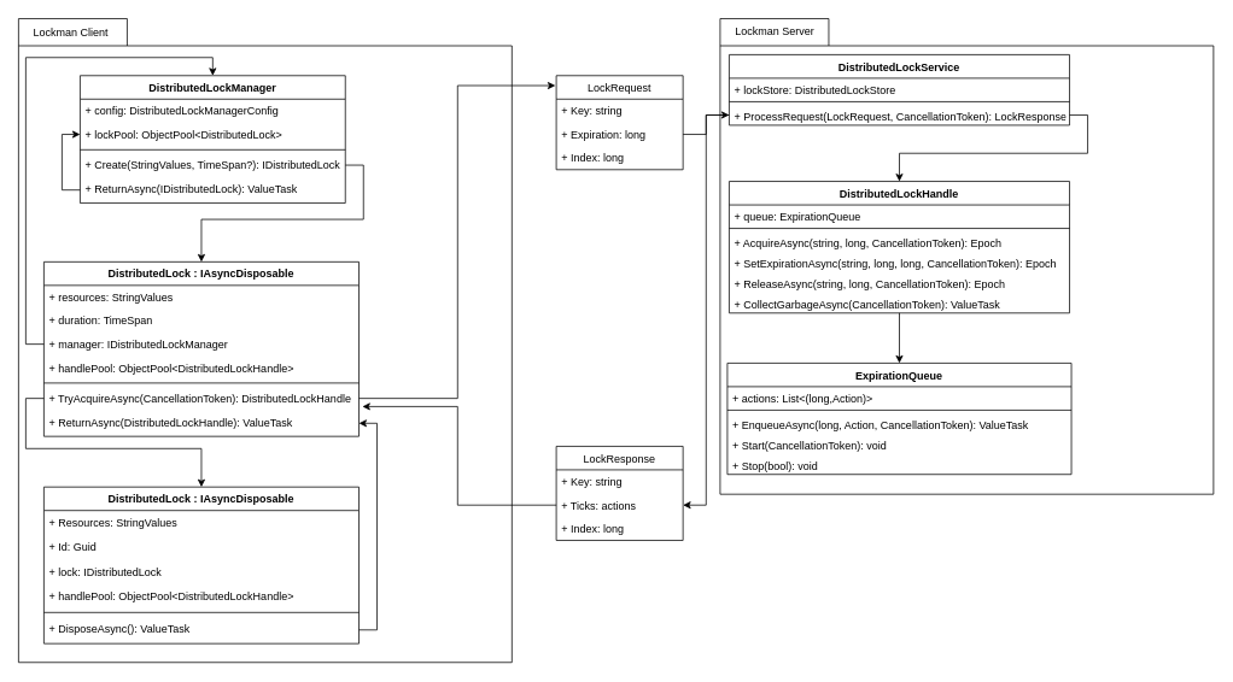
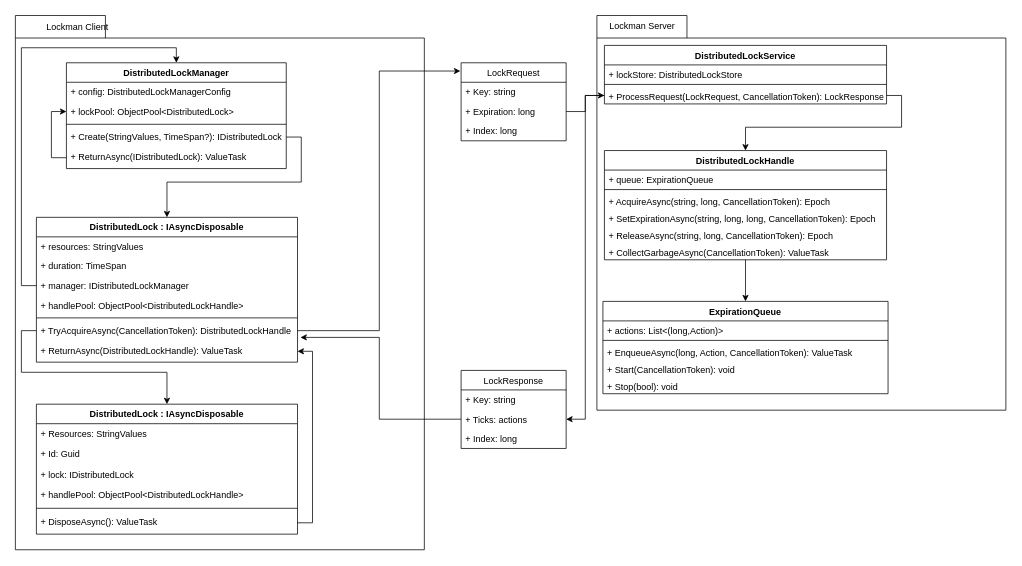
  <mxCell id="0" />
  <mxCell id="1" parent="0" />
  <mxCell id="2" value="" style="group" parent="1" vertex="1" connectable="0"><mxGeometry x="795" y="20" width="545" height="591" as="geometry" /></mxCell>
  <mxCell id="3" value="" style="shape=folder;fontStyle=1;spacingTop=10;tabWidth=120;tabHeight=30;tabPosition=left;html=1;" parent="2" vertex="1"><mxGeometry width="545" height="526" as="geometry" /></mxCell>
  <mxCell id="4" value="DistributedLockHandle" style="swimlane;fontStyle=1;align=center;verticalAlign=top;childLayout=stackLayout;horizontal=1;startSize=26;horizontalStack=0;resizeParent=1;resizeParentMax=0;resizeLast=0;collapsible=1;marginBottom=0;" parent="2" vertex="1"><mxGeometry x="10" y="179.997" width="376" height="145.587" as="geometry" /></mxCell>
  <mxCell id="5" value="+ queue: ExpirationQueue" style="text;strokeColor=none;fillColor=none;align=left;verticalAlign=top;spacingLeft=4;spacingRight=4;overflow=hidden;rotatable=0;points=[[0,0.5],[1,0.5]];portConstraint=eastwest;" parent="4" vertex="1"><mxGeometry y="26" width="376" height="22.531" as="geometry" /></mxCell>
  <mxCell id="6" value="" style="line;strokeWidth=1;fillColor=none;align=left;verticalAlign=middle;spacingTop=-1;spacingLeft=3;spacingRight=3;rotatable=0;labelPosition=right;points=[];portConstraint=eastwest;" parent="4" vertex="1"><mxGeometry y="48.531" width="376" height="6.933" as="geometry" /></mxCell>
  <mxCell id="7" value="+ AcquireAsync(string, long, CancellationToken): Epoch&#10;" style="text;strokeColor=none;fillColor=none;align=left;verticalAlign=top;spacingLeft=4;spacingRight=4;overflow=hidden;rotatable=0;points=[[0,0.5],[1,0.5]];portConstraint=eastwest;" parent="4" vertex="1"><mxGeometry y="55.463" width="376" height="22.531" as="geometry" /></mxCell>
  <mxCell id="8" value="+ SetExpirationAsync(string, long, long, CancellationToken): Epoch&#10;" style="text;strokeColor=none;fillColor=none;align=left;verticalAlign=top;spacingLeft=4;spacingRight=4;overflow=hidden;rotatable=0;points=[[0,0.5],[1,0.5]];portConstraint=eastwest;" parent="4" vertex="1"><mxGeometry y="77.994" width="376" height="22.531" as="geometry" /></mxCell>
  <mxCell id="9" value="+ ReleaseAsync(string, long, CancellationToken): Epoch&#10;" style="text;strokeColor=none;fillColor=none;align=left;verticalAlign=top;spacingLeft=4;spacingRight=4;overflow=hidden;rotatable=0;points=[[0,0.5],[1,0.5]];portConstraint=eastwest;" parent="4" vertex="1"><mxGeometry y="100.525" width="376" height="22.531" as="geometry" /></mxCell>
  <mxCell id="10" value="+ CollectGarbageAsync(CancellationToken): ValueTask&#10;" style="text;strokeColor=none;fillColor=none;align=left;verticalAlign=top;spacingLeft=4;spacingRight=4;overflow=hidden;rotatable=0;points=[[0,0.5],[1,0.5]];portConstraint=eastwest;" parent="4" vertex="1"><mxGeometry y="123.056" width="376" height="22.531" as="geometry" /></mxCell>
  <mxCell id="11" style="edgeStyle=orthogonalEdgeStyle;rounded=0;orthogonalLoop=1;jettySize=auto;html=1;" parent="2" source="4" target="18" edge="1"><mxGeometry relative="1" as="geometry" /></mxCell>
  <mxCell id="12" value="DistributedLockService&#10;" style="swimlane;fontStyle=1;align=center;verticalAlign=top;childLayout=stackLayout;horizontal=1;startSize=26;horizontalStack=0;resizeParent=1;resizeParentMax=0;resizeLast=0;collapsible=1;marginBottom=0;" parent="2" vertex="1"><mxGeometry x="10" y="39.862" width="376" height="77.994" as="geometry" /></mxCell>
  <mxCell id="13" value="+ lockStore: DistributedLockStore" style="text;strokeColor=none;fillColor=none;align=left;verticalAlign=top;spacingLeft=4;spacingRight=4;overflow=hidden;rotatable=0;points=[[0,0.5],[1,0.5]];portConstraint=eastwest;" parent="12" vertex="1"><mxGeometry y="26" width="376" height="22.531" as="geometry" /></mxCell>
  <mxCell id="14" value="" style="line;strokeWidth=1;fillColor=none;align=left;verticalAlign=middle;spacingTop=-1;spacingLeft=3;spacingRight=3;rotatable=0;labelPosition=right;points=[];portConstraint=eastwest;" parent="12" vertex="1"><mxGeometry y="48.531" width="376" height="6.933" as="geometry" /></mxCell>
  <mxCell id="15" value="+ ProcessRequest(LockRequest, CancellationToken): LockResponse" style="text;strokeColor=none;fillColor=none;align=left;verticalAlign=top;spacingLeft=4;spacingRight=4;overflow=hidden;rotatable=0;points=[[0,0.5],[1,0.5]];portConstraint=eastwest;" parent="12" vertex="1"><mxGeometry y="55.463" width="376" height="22.531" as="geometry" /></mxCell>
  <mxCell id="16" value="Lockman Server" style="text;html=1;align=center;verticalAlign=middle;resizable=0;points=[];autosize=1;" parent="2" vertex="1"><mxGeometry x="11" y="6.066" width="97" height="18" as="geometry" /></mxCell>
  <mxCell id="17" style="edgeStyle=orthogonalEdgeStyle;rounded=0;orthogonalLoop=1;jettySize=auto;html=1;exitX=1;exitY=0.5;exitDx=0;exitDy=0;entryX=0.5;entryY=0;entryDx=0;entryDy=0;" parent="2" source="15" target="4" edge="1"><mxGeometry relative="1" as="geometry" /></mxCell>
  <mxCell id="18" value="ExpirationQueue" style="swimlane;fontStyle=1;align=center;verticalAlign=top;childLayout=stackLayout;horizontal=1;startSize=26;horizontalStack=0;resizeParent=1;resizeParentMax=0;resizeLast=0;collapsible=1;marginBottom=0;" parent="2" vertex="1"><mxGeometry x="8" y="380.999" width="380" height="123.056" as="geometry" /></mxCell>
  <mxCell id="19" value="+ actions: List&lt;(long,Action)&gt;" style="text;strokeColor=none;fillColor=none;align=left;verticalAlign=top;spacingLeft=4;spacingRight=4;overflow=hidden;rotatable=0;points=[[0,0.5],[1,0.5]];portConstraint=eastwest;" parent="18" vertex="1"><mxGeometry y="26" width="380" height="22.531" as="geometry" /></mxCell>
  <mxCell id="20" value="" style="line;strokeWidth=1;fillColor=none;align=left;verticalAlign=middle;spacingTop=-1;spacingLeft=3;spacingRight=3;rotatable=0;labelPosition=right;points=[];portConstraint=eastwest;" parent="18" vertex="1"><mxGeometry y="48.531" width="380" height="6.933" as="geometry" /></mxCell>
  <mxCell id="21" value="+ EnqueueAsync(long, Action, CancellationToken): ValueTask&#10;" style="text;strokeColor=none;fillColor=none;align=left;verticalAlign=top;spacingLeft=4;spacingRight=4;overflow=hidden;rotatable=0;points=[[0,0.5],[1,0.5]];portConstraint=eastwest;" parent="18" vertex="1"><mxGeometry y="55.463" width="380" height="22.531" as="geometry" /></mxCell>
  <mxCell id="22" value="+ Start(CancellationToken): void&#10;&#10;" style="text;strokeColor=none;fillColor=none;align=left;verticalAlign=top;spacingLeft=4;spacingRight=4;overflow=hidden;rotatable=0;points=[[0,0.5],[1,0.5]];portConstraint=eastwest;" parent="18" vertex="1"><mxGeometry y="77.994" width="380" height="22.531" as="geometry" /></mxCell>
  <mxCell id="23" value="+ Stop(bool): void" style="text;strokeColor=none;fillColor=none;align=left;verticalAlign=top;spacingLeft=4;spacingRight=4;overflow=hidden;rotatable=0;points=[[0,0.5],[1,0.5]];portConstraint=eastwest;" parent="18" vertex="1"><mxGeometry y="100.525" width="380" height="22.531" as="geometry" /></mxCell>
  <mxCell id="24" value="" style="group" parent="1" vertex="1" connectable="0"><mxGeometry x="20" y="20" width="545" height="712" as="geometry" /></mxCell>
  <mxCell id="25" value="" style="shape=folder;fontStyle=1;spacingTop=10;tabWidth=120;tabHeight=30;tabPosition=left;html=1;" parent="24" vertex="1"><mxGeometry width="545" height="712.0" as="geometry" /></mxCell>
  <mxCell id="26" value="DistributedLock : IAsyncDisposable&#10;" style="swimlane;fontStyle=1;align=center;verticalAlign=top;childLayout=stackLayout;horizontal=1;startSize=26;horizontalStack=0;resizeParent=1;resizeParentMax=0;resizeLast=0;collapsible=1;marginBottom=0;" parent="24" vertex="1"><mxGeometry x="28" y="517.996" width="348" height="173.202" as="geometry" /></mxCell>
  <mxCell id="27" value="+ Resources: StringValues" style="text;strokeColor=none;fillColor=none;align=left;verticalAlign=top;spacingLeft=4;spacingRight=4;overflow=hidden;rotatable=0;points=[[0,0.5],[1,0.5]];portConstraint=eastwest;" parent="26" vertex="1"><mxGeometry y="26" width="348" height="27.144" as="geometry" /></mxCell>
  <mxCell id="28" value="+ Id: Guid" style="text;strokeColor=none;fillColor=none;align=left;verticalAlign=top;spacingLeft=4;spacingRight=4;overflow=hidden;rotatable=0;points=[[0,0.5],[1,0.5]];portConstraint=eastwest;" parent="26" vertex="1"><mxGeometry y="53.144" width="348" height="27.144" as="geometry" /></mxCell>
  <mxCell id="29" value="+ lock: IDistributedLock" style="text;strokeColor=none;fillColor=none;align=left;verticalAlign=top;spacingLeft=4;spacingRight=4;overflow=hidden;rotatable=0;points=[[0,0.5],[1,0.5]];portConstraint=eastwest;" parent="26" vertex="1"><mxGeometry y="80.287" width="348" height="27.144" as="geometry" /></mxCell>
  <mxCell id="30" value="+ handlePool: ObjectPool&lt;DistributedLockHandle&gt;" style="text;strokeColor=none;fillColor=none;align=left;verticalAlign=top;spacingLeft=4;spacingRight=4;overflow=hidden;rotatable=0;points=[[0,0.5],[1,0.5]];portConstraint=eastwest;" parent="26" vertex="1"><mxGeometry y="107.431" width="348" height="27.144" as="geometry" /></mxCell>
  <mxCell id="31" value="" style="line;strokeWidth=1;fillColor=none;align=left;verticalAlign=middle;spacingTop=-1;spacingLeft=3;spacingRight=3;rotatable=0;labelPosition=right;points=[];portConstraint=eastwest;" parent="26" vertex="1"><mxGeometry y="134.575" width="348" height="8.352" as="geometry" /></mxCell>
  <mxCell id="32" value="+ DisposeAsync(): ValueTask" style="text;strokeColor=none;fillColor=none;align=left;verticalAlign=top;spacingLeft=4;spacingRight=4;overflow=hidden;rotatable=0;points=[[0,0.5],[1,0.5]];portConstraint=eastwest;" parent="26" vertex="1"><mxGeometry y="142.927" width="348" height="30.276" as="geometry" /></mxCell>
- <mxCell id="33" value="Lockman Client&amp;nbsp;" style="text;html=1;align=center;verticalAlign=middle;resizable=0;points=[];autosize=1;" vertex="1" parent="24"><mxGeometry x="11" y="6.996" width="96" height="18" as="geometry" /></mxCell>
+ <mxCell id="33" value="Lockman Client&amp;nbsp;" style="text;html=1;align=center;verticalAlign=middle;resizable=0;points=[];autosize=1;" vertex="1" parent="24"><mxGeometry x="36" y="6.996" width="96" height="18" as="geometry" /></mxCell>
  <mxCell id="34" style="edgeStyle=orthogonalEdgeStyle;rounded=0;orthogonalLoop=1;jettySize=auto;html=1;exitX=1;exitY=0.5;exitDx=0;exitDy=0;entryX=0.5;entryY=0;entryDx=0;entryDy=0;" parent="1" source="41" target="44" edge="1"><mxGeometry relative="1" as="geometry" /></mxCell>
  <mxCell id="35" style="edgeStyle=orthogonalEdgeStyle;rounded=0;orthogonalLoop=1;jettySize=auto;html=1;exitX=0;exitY=0.5;exitDx=0;exitDy=0;entryX=0.5;entryY=0;entryDx=0;entryDy=0;" parent="1" source="47" target="37" edge="1"><mxGeometry relative="1" as="geometry" /></mxCell>
  <mxCell id="36" style="edgeStyle=orthogonalEdgeStyle;rounded=0;orthogonalLoop=1;jettySize=auto;html=1;exitX=1;exitY=0.5;exitDx=0;exitDy=0;entryX=-0.007;entryY=0.106;entryDx=0;entryDy=0;entryPerimeter=0;" parent="1" source="50" target="52" edge="1"><mxGeometry relative="1" as="geometry" /></mxCell>
  <mxCell id="37" value="DistributedLockManager&#10;" style="swimlane;fontStyle=1;align=center;verticalAlign=top;childLayout=stackLayout;horizontal=1;startSize=26;horizontalStack=0;resizeParent=1;resizeParentMax=0;resizeLast=0;collapsible=1;marginBottom=0;" parent="1" vertex="1"><mxGeometry x="88" y="83" width="293" height="141" as="geometry" /></mxCell>
  <mxCell id="38" value="+ config: DistributedLockManagerConfig" style="text;strokeColor=none;fillColor=none;align=left;verticalAlign=top;spacingLeft=4;spacingRight=4;overflow=hidden;rotatable=0;points=[[0,0.5],[1,0.5]];portConstraint=eastwest;" parent="37" vertex="1"><mxGeometry y="26" width="293" height="26" as="geometry" /></mxCell>
  <mxCell id="39" value="+ lockPool: ObjectPool&lt;DistributedLock&gt;" style="text;strokeColor=none;fillColor=none;align=left;verticalAlign=top;spacingLeft=4;spacingRight=4;overflow=hidden;rotatable=0;points=[[0,0.5],[1,0.5]];portConstraint=eastwest;" parent="37" vertex="1"><mxGeometry y="52" width="293" height="26" as="geometry" /></mxCell>
  <mxCell id="40" value="" style="line;strokeWidth=1;fillColor=none;align=left;verticalAlign=middle;spacingTop=-1;spacingLeft=3;spacingRight=3;rotatable=0;labelPosition=right;points=[];portConstraint=eastwest;" parent="37" vertex="1"><mxGeometry y="78" width="293" height="8" as="geometry" /></mxCell>
  <mxCell id="41" value="+ Create(StringValues, TimeSpan?): IDistributedLock" style="text;strokeColor=none;fillColor=none;align=left;verticalAlign=top;spacingLeft=4;spacingRight=4;overflow=hidden;rotatable=0;points=[[0,0.5],[1,0.5]];portConstraint=eastwest;" parent="37" vertex="1"><mxGeometry y="86" width="293" height="26" as="geometry" /></mxCell>
  <mxCell id="42" style="edgeStyle=orthogonalEdgeStyle;rounded=0;orthogonalLoop=1;jettySize=auto;html=1;exitX=0;exitY=0.5;exitDx=0;exitDy=0;entryX=0;entryY=0.5;entryDx=0;entryDy=0;" parent="37" source="43" target="39" edge="1"><mxGeometry relative="1" as="geometry" /></mxCell>
  <mxCell id="43" value="+ ReturnAsync(IDistributedLock): ValueTask" style="text;strokeColor=none;fillColor=none;align=left;verticalAlign=top;spacingLeft=4;spacingRight=4;overflow=hidden;rotatable=0;points=[[0,0.5],[1,0.5]];portConstraint=eastwest;" parent="37" vertex="1"><mxGeometry y="112" width="293" height="29" as="geometry" /></mxCell>
  <mxCell id="44" value="DistributedLock : IAsyncDisposable&#10;" style="swimlane;fontStyle=1;align=center;verticalAlign=top;childLayout=stackLayout;horizontal=1;startSize=26;horizontalStack=0;resizeParent=1;resizeParentMax=0;resizeLast=0;collapsible=1;marginBottom=0;" parent="1" vertex="1"><mxGeometry x="48" y="289" width="348" height="193" as="geometry" /></mxCell>
  <mxCell id="45" value="+ resources: StringValues" style="text;strokeColor=none;fillColor=none;align=left;verticalAlign=top;spacingLeft=4;spacingRight=4;overflow=hidden;rotatable=0;points=[[0,0.5],[1,0.5]];portConstraint=eastwest;" parent="44" vertex="1"><mxGeometry y="26" width="348" height="26" as="geometry" /></mxCell>
  <mxCell id="46" value="+ duration: TimeSpan" style="text;strokeColor=none;fillColor=none;align=left;verticalAlign=top;spacingLeft=4;spacingRight=4;overflow=hidden;rotatable=0;points=[[0,0.5],[1,0.5]];portConstraint=eastwest;" parent="44" vertex="1"><mxGeometry y="52" width="348" height="26" as="geometry" /></mxCell>
  <mxCell id="47" value="+ manager: IDistributedLockManager" style="text;strokeColor=none;fillColor=none;align=left;verticalAlign=top;spacingLeft=4;spacingRight=4;overflow=hidden;rotatable=0;points=[[0,0.5],[1,0.5]];portConstraint=eastwest;" parent="44" vertex="1"><mxGeometry y="78" width="348" height="26" as="geometry" /></mxCell>
  <mxCell id="48" value="+ handlePool: ObjectPool&lt;DistributedLockHandle&gt;" style="text;strokeColor=none;fillColor=none;align=left;verticalAlign=top;spacingLeft=4;spacingRight=4;overflow=hidden;rotatable=0;points=[[0,0.5],[1,0.5]];portConstraint=eastwest;" parent="44" vertex="1"><mxGeometry y="104" width="348" height="26" as="geometry" /></mxCell>
  <mxCell id="49" value="" style="line;strokeWidth=1;fillColor=none;align=left;verticalAlign=middle;spacingTop=-1;spacingLeft=3;spacingRight=3;rotatable=0;labelPosition=right;points=[];portConstraint=eastwest;" parent="44" vertex="1"><mxGeometry y="130" width="348" height="8" as="geometry" /></mxCell>
  <mxCell id="50" value="+ TryAcquireAsync(CancellationToken): DistributedLockHandle" style="text;strokeColor=none;fillColor=none;align=left;verticalAlign=top;spacingLeft=4;spacingRight=4;overflow=hidden;rotatable=0;points=[[0,0.5],[1,0.5]];portConstraint=eastwest;" parent="44" vertex="1"><mxGeometry y="138" width="348" height="26" as="geometry" /></mxCell>
  <mxCell id="51" value="+ ReturnAsync(DistributedLockHandle): ValueTask" style="text;strokeColor=none;fillColor=none;align=left;verticalAlign=top;spacingLeft=4;spacingRight=4;overflow=hidden;rotatable=0;points=[[0,0.5],[1,0.5]];portConstraint=eastwest;" parent="44" vertex="1"><mxGeometry y="164" width="348" height="29" as="geometry" /></mxCell>
  <mxCell id="52" value="LockRequest" style="swimlane;fontStyle=0;childLayout=stackLayout;horizontal=1;startSize=26;fillColor=none;horizontalStack=0;resizeParent=1;resizeParentMax=0;resizeLast=0;collapsible=1;marginBottom=0;" parent="1" vertex="1"><mxGeometry x="614" y="83" width="140" height="104" as="geometry" /></mxCell>
  <mxCell id="53" value="+ Key: string" style="text;strokeColor=none;fillColor=none;align=left;verticalAlign=top;spacingLeft=4;spacingRight=4;overflow=hidden;rotatable=0;points=[[0,0.5],[1,0.5]];portConstraint=eastwest;" parent="52" vertex="1"><mxGeometry y="26" width="140" height="26" as="geometry" /></mxCell>
  <mxCell id="54" value="+ Expiration: long&#10;" style="text;strokeColor=none;fillColor=none;align=left;verticalAlign=top;spacingLeft=4;spacingRight=4;overflow=hidden;rotatable=0;points=[[0,0.5],[1,0.5]];portConstraint=eastwest;" parent="52" vertex="1"><mxGeometry y="52" width="140" height="26" as="geometry" /></mxCell>
  <mxCell id="55" value="+ Index: long" style="text;strokeColor=none;fillColor=none;align=left;verticalAlign=top;spacingLeft=4;spacingRight=4;overflow=hidden;rotatable=0;points=[[0,0.5],[1,0.5]];portConstraint=eastwest;" parent="52" vertex="1"><mxGeometry y="78" width="140" height="26" as="geometry" /></mxCell>
  <mxCell id="56" value="LockResponse" style="swimlane;fontStyle=0;childLayout=stackLayout;horizontal=1;startSize=26;fillColor=none;horizontalStack=0;resizeParent=1;resizeParentMax=0;resizeLast=0;collapsible=1;marginBottom=0;" parent="1" vertex="1"><mxGeometry x="614" y="493" width="140" height="104" as="geometry" /></mxCell>
  <mxCell id="57" value="+ Key: string" style="text;strokeColor=none;fillColor=none;align=left;verticalAlign=top;spacingLeft=4;spacingRight=4;overflow=hidden;rotatable=0;points=[[0,0.5],[1,0.5]];portConstraint=eastwest;" parent="56" vertex="1"><mxGeometry y="26" width="140" height="26" as="geometry" /></mxCell>
  <mxCell id="58" value="+ Ticks: actions&#10;" style="text;strokeColor=none;fillColor=none;align=left;verticalAlign=top;spacingLeft=4;spacingRight=4;overflow=hidden;rotatable=0;points=[[0,0.5],[1,0.5]];portConstraint=eastwest;" parent="56" vertex="1"><mxGeometry y="52" width="140" height="26" as="geometry" /></mxCell>
  <mxCell id="59" value="+ Index: long" style="text;strokeColor=none;fillColor=none;align=left;verticalAlign=top;spacingLeft=4;spacingRight=4;overflow=hidden;rotatable=0;points=[[0,0.5],[1,0.5]];portConstraint=eastwest;" parent="56" vertex="1"><mxGeometry y="78" width="140" height="26" as="geometry" /></mxCell>
  <mxCell id="60" style="edgeStyle=orthogonalEdgeStyle;rounded=0;orthogonalLoop=1;jettySize=auto;html=1;exitX=0;exitY=0.5;exitDx=0;exitDy=0;entryX=1.011;entryY=-0.138;entryDx=0;entryDy=0;entryPerimeter=0;" parent="1" source="58" target="51" edge="1"><mxGeometry relative="1" as="geometry" /></mxCell>
  <mxCell id="61" style="edgeStyle=orthogonalEdgeStyle;rounded=0;orthogonalLoop=1;jettySize=auto;html=1;exitX=1;exitY=0.5;exitDx=0;exitDy=0;entryX=0;entryY=0.5;entryDx=0;entryDy=0;" parent="1" source="54" target="15" edge="1"><mxGeometry relative="1" as="geometry" /></mxCell>
  <mxCell id="62" style="edgeStyle=orthogonalEdgeStyle;rounded=0;orthogonalLoop=1;jettySize=auto;html=1;exitX=0;exitY=0.5;exitDx=0;exitDy=0;entryX=1;entryY=0.5;entryDx=0;entryDy=0;" parent="1" source="15" target="58" edge="1"><mxGeometry relative="1" as="geometry" /></mxCell>
  <mxCell id="63" style="edgeStyle=orthogonalEdgeStyle;rounded=0;orthogonalLoop=1;jettySize=auto;html=1;exitX=1;exitY=0.5;exitDx=0;exitDy=0;entryX=1;entryY=0.5;entryDx=0;entryDy=0;" parent="1" source="32" target="51" edge="1"><mxGeometry relative="1" as="geometry" /></mxCell>
  <mxCell id="64" style="edgeStyle=orthogonalEdgeStyle;rounded=0;orthogonalLoop=1;jettySize=auto;html=1;exitX=0;exitY=0.5;exitDx=0;exitDy=0;" parent="1" source="50" target="26" edge="1"><mxGeometry relative="1" as="geometry" /></mxCell>
